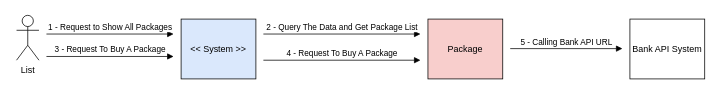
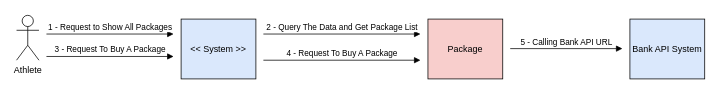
  <mxCell id="0" />
  <mxCell id="1" parent="0" />
- <mxCell id="2" value="List" style="shape=umlActor;verticalLabelPosition=bottom;labelBackgroundColor=#ffffff;verticalAlign=top;html=1;" vertex="1" parent="1"><mxGeometry x="20" y="20" width="30" height="60" as="geometry" /></mxCell>
+ <mxCell id="2" value="Athlete" style="shape=umlActor;verticalLabelPosition=bottom;labelBackgroundColor=#ffffff;verticalAlign=top;html=1;" vertex="1" parent="1"><mxGeometry x="20" y="20" width="30" height="60" as="geometry" /></mxCell>
  <mxCell id="3" value="&amp;lt;&amp;lt; System &amp;gt;&amp;gt;" style="rounded=0;whiteSpace=wrap;html=1;fillColor=#dae8fc;" vertex="1" parent="1"><mxGeometry x="240" y="25" width="100" height="80" as="geometry" /></mxCell>
  <mxCell id="4" value="Package" style="rounded=0;whiteSpace=wrap;html=1;fillColor=#f8cecc;" vertex="1" parent="1"><mxGeometry x="570" y="25" width="100" height="80" as="geometry" /></mxCell>
- <mxCell id="5" value="Bank API System" style="rounded=0;whiteSpace=wrap;html=1;" vertex="1" parent="1"><mxGeometry x="840" y="25" width="100" height="80" as="geometry" /></mxCell>
+ <mxCell id="5" value="Bank API System" style="rounded=0;whiteSpace=wrap;html=1;fillColor=#dae8fc;" vertex="1" parent="1"><mxGeometry x="840" y="25" width="100" height="80" as="geometry" /></mxCell>
  <mxCell id="6" value="1 - Request to Show All Packages" style="html=1;verticalAlign=bottom;endArrow=block;" edge="1" parent="1"><mxGeometry width="80" relative="1" as="geometry"><mxPoint x="60" y="45" as="sourcePoint" /><mxPoint x="230" y="45" as="targetPoint" /></mxGeometry></mxCell>
  <mxCell id="7" value="2 - Query The Data and Get Package List" style="html=1;verticalAlign=bottom;endArrow=block;" edge="1" parent="1"><mxGeometry width="80" relative="1" as="geometry"><mxPoint x="350" y="45" as="sourcePoint" /><mxPoint x="560" y="45" as="targetPoint" /></mxGeometry></mxCell>
  <mxCell id="8" value="3 - Request To Buy A Package" style="html=1;verticalAlign=bottom;endArrow=block;" edge="1" parent="1"><mxGeometry width="80" relative="1" as="geometry"><mxPoint x="60" y="75" as="sourcePoint" /><mxPoint x="230" y="75" as="targetPoint" /></mxGeometry></mxCell>
  <mxCell id="9" value="4 - Request To Buy A Package" style="html=1;verticalAlign=bottom;endArrow=block;" edge="1" parent="1"><mxGeometry width="80" relative="1" as="geometry"><mxPoint x="350" y="80" as="sourcePoint" /><mxPoint x="560" y="80" as="targetPoint" /></mxGeometry></mxCell>
  <mxCell id="10" value="5 - Calling Bank API URL" style="html=1;verticalAlign=bottom;endArrow=block;" edge="1" parent="1"><mxGeometry width="80" relative="1" as="geometry"><mxPoint x="680" y="64.5" as="sourcePoint" /><mxPoint x="830" y="64.5" as="targetPoint" /></mxGeometry></mxCell>
